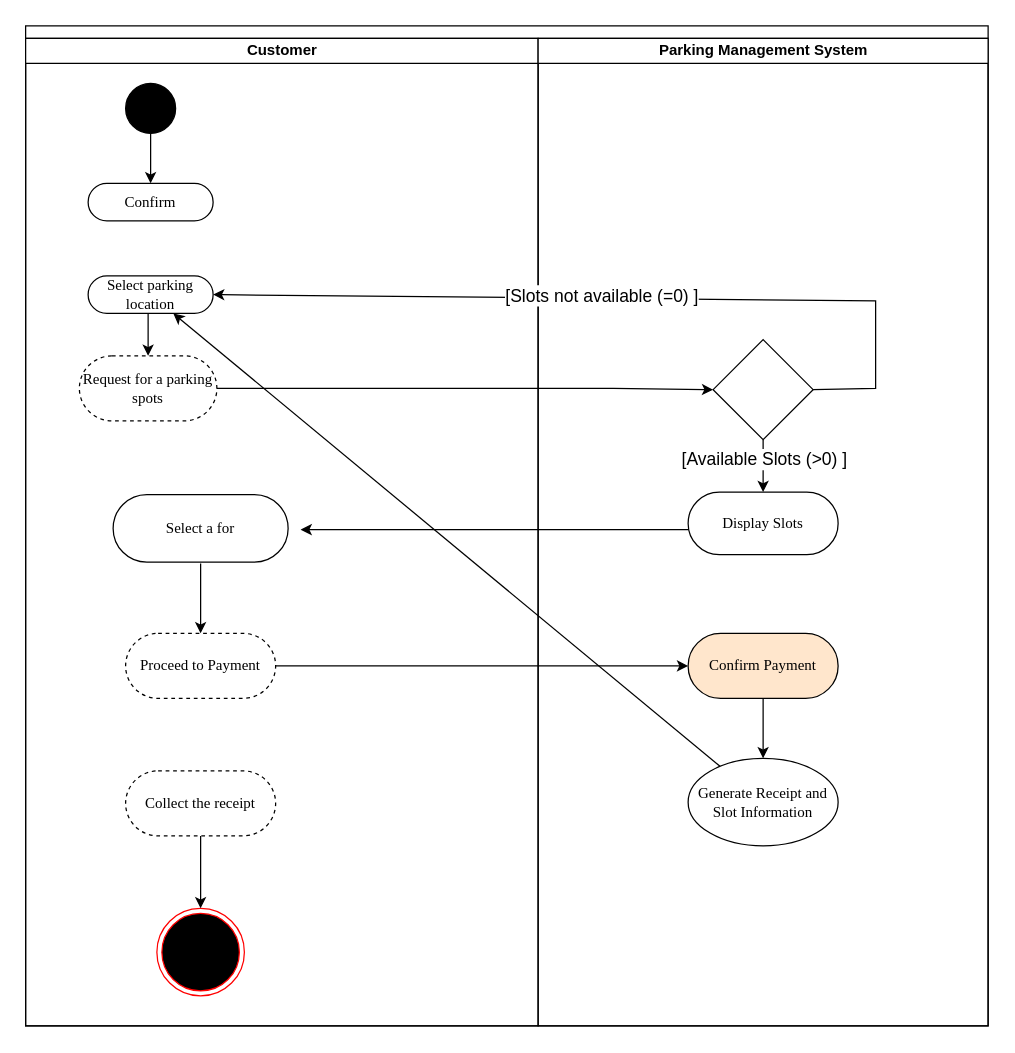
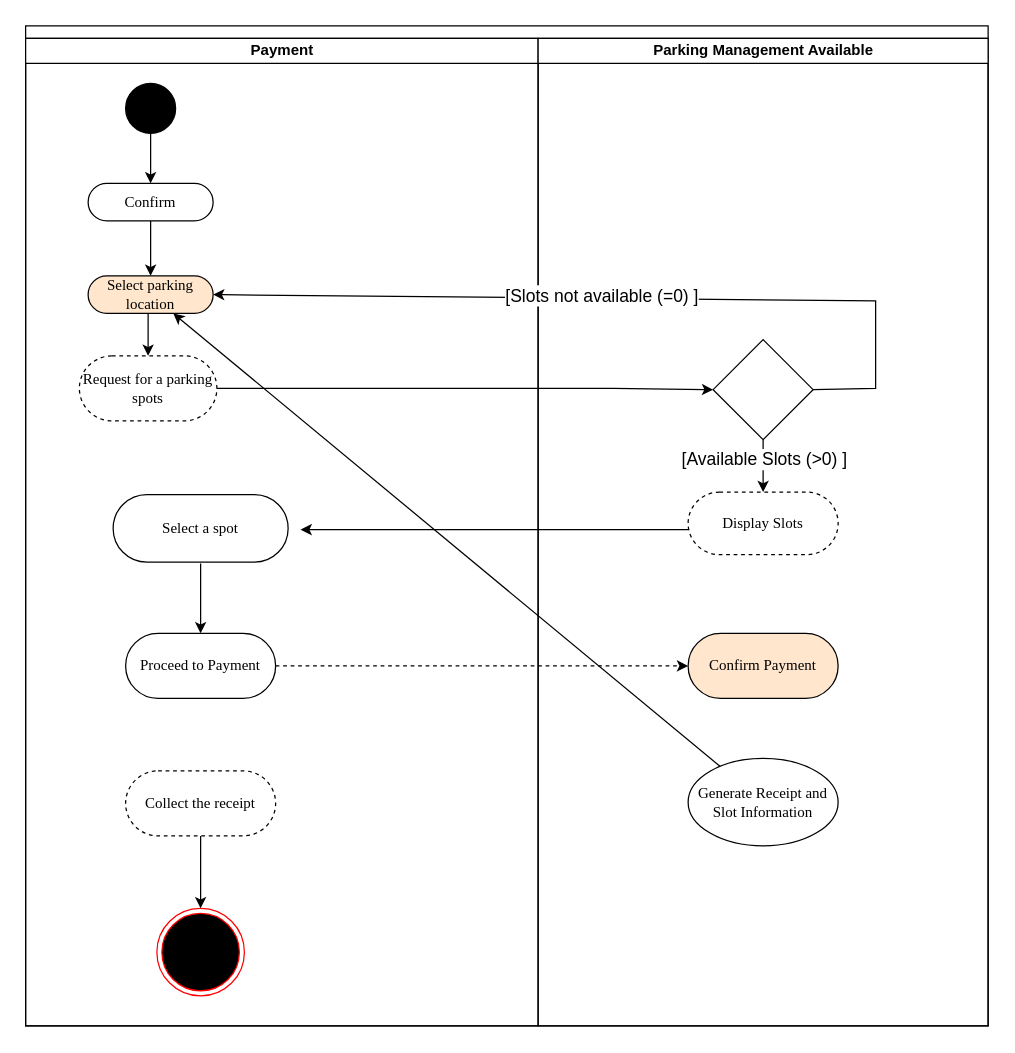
  <mxCell id="0" />
  <mxCell id="1" parent="0" />
  <mxCell id="2" value="" style="swimlane;html=1;childLayout=stackLayout;startSize=10;rounded=0;shadow=0;comic=0;labelBackgroundColor=none;strokeWidth=1;fontFamily=Verdana;fontSize=12;align=center;" parent="1" vertex="1"><mxGeometry x="20" y="20" width="770" height="800" as="geometry" /></mxCell>
- <mxCell id="3" value="Customer" style="swimlane;html=1;startSize=20;" parent="2" vertex="1"><mxGeometry y="10" width="410" height="790" as="geometry" /></mxCell>
+ <mxCell id="3" value="Payment" style="swimlane;html=1;startSize=20;" parent="2" vertex="1"><mxGeometry y="10" width="410" height="790" as="geometry" /></mxCell>
  <mxCell id="4" value="" style="ellipse;whiteSpace=wrap;html=1;rounded=0;shadow=0;comic=0;labelBackgroundColor=none;strokeWidth=1;fillColor=#000000;fontFamily=Verdana;fontSize=12;align=center;" parent="3" vertex="1"><mxGeometry x="80" y="36" width="40" height="40" as="geometry" /></mxCell>
  <mxCell id="5" value="Confirm" style="rounded=1;whiteSpace=wrap;html=1;shadow=0;comic=0;labelBackgroundColor=none;strokeWidth=1;fontFamily=Verdana;fontSize=12;align=center;arcSize=50;" parent="3" vertex="1"><mxGeometry x="50" y="116" width="100" height="30" as="geometry" /></mxCell>
  <mxCell id="6" value="" style="endArrow=classic;html=1;rounded=0;entryX=0.5;entryY=0;entryDx=0;entryDy=0;" parent="3" source="4" target="5" edge="1"><mxGeometry width="50" height="50" relative="1" as="geometry"><mxPoint x="100" y="80" as="sourcePoint" /><mxPoint x="150" y="30" as="targetPoint" /></mxGeometry></mxCell>
- <mxCell id="7" value="Select a for" style="rounded=1;whiteSpace=wrap;html=1;shadow=0;comic=0;labelBackgroundColor=none;strokeWidth=1;fontFamily=Verdana;fontSize=12;align=center;arcSize=50;" parent="3" vertex="1"><mxGeometry x="70" y="365" width="140" height="54" as="geometry" /></mxCell>
+ <mxCell id="7" value="Select a spot" style="rounded=1;whiteSpace=wrap;html=1;shadow=0;comic=0;labelBackgroundColor=none;strokeWidth=1;fontFamily=Verdana;fontSize=12;align=center;arcSize=50;" parent="3" vertex="1"><mxGeometry x="70" y="365" width="140" height="54" as="geometry" /></mxCell>
  <mxCell id="8" value="Collect the receipt" style="rounded=1;whiteSpace=wrap;html=1;shadow=0;comic=0;labelBackgroundColor=none;strokeWidth=1;fontFamily=Verdana;fontSize=12;align=center;arcSize=50;dashed=1;" parent="3" vertex="1"><mxGeometry x="80" y="586" width="120" height="52" as="geometry" /></mxCell>
  <mxCell id="9" value="" style="ellipse;shape=endState;fillColor=#000000;strokeColor=#ff0000" parent="3" vertex="1"><mxGeometry x="105" y="696" width="70" height="70" as="geometry" /></mxCell>
  <mxCell id="10" value="" style="endArrow=classic;html=1;rounded=0;exitX=0.5;exitY=1;exitDx=0;exitDy=0;entryX=0.5;entryY=0;entryDx=0;entryDy=0;" parent="3" source="8" target="9" edge="1"><mxGeometry width="50" height="50" relative="1" as="geometry"><mxPoint x="640" y="486" as="sourcePoint" /><mxPoint x="690" y="436" as="targetPoint" /></mxGeometry></mxCell>
- <mxCell id="11" value="Select parking location" style="rounded=1;whiteSpace=wrap;html=1;shadow=0;comic=0;labelBackgroundColor=none;strokeWidth=1;fontFamily=Verdana;fontSize=12;align=center;arcSize=50;" parent="3" vertex="1"><mxGeometry x="50" y="190" width="100" height="30" as="geometry" /></mxCell>
- <mxCell id="13" value="Parking Management System" style="swimlane;html=1;startSize=20;" parent="2" vertex="1"><mxGeometry x="410" y="10" width="360" height="790" as="geometry" /></mxCell>
+ <mxCell id="11" value="Select parking location" style="rounded=1;whiteSpace=wrap;html=1;shadow=0;comic=0;labelBackgroundColor=none;strokeWidth=1;fontFamily=Verdana;fontSize=12;align=center;arcSize=50;fillColor=#ffe6cc;" parent="3" vertex="1"><mxGeometry x="50" y="190" width="100" height="30" as="geometry" /></mxCell>
+ <mxCell id="12" value="" style="endArrow=classic;html=1;rounded=0;exitX=0.5;exitY=1;exitDx=0;exitDy=0;" parent="3" source="5" target="11" edge="1"><mxGeometry width="50" height="50" relative="1" as="geometry"><mxPoint x="720" y="390" as="sourcePoint" /><mxPoint x="770" y="340" as="targetPoint" /></mxGeometry></mxCell>
+ <mxCell id="13" value="Parking Management Available" style="swimlane;html=1;startSize=20;" parent="2" vertex="1"><mxGeometry x="410" y="10" width="360" height="790" as="geometry" /></mxCell>
  <mxCell id="14" value="" style="rhombus;whiteSpace=wrap;html=1;" parent="13" vertex="1"><mxGeometry x="140" y="241" width="80" height="80" as="geometry" /></mxCell>
- <mxCell id="15" value="Display Slots" style="rounded=1;whiteSpace=wrap;html=1;shadow=0;comic=0;labelBackgroundColor=none;strokeWidth=1;fontFamily=Verdana;fontSize=12;align=center;arcSize=50;" parent="13" vertex="1"><mxGeometry x="120" y="363" width="120" height="50" as="geometry" /></mxCell>
+ <mxCell id="15" value="Display Slots" style="rounded=1;whiteSpace=wrap;html=1;shadow=0;comic=0;labelBackgroundColor=none;strokeWidth=1;fontFamily=Verdana;fontSize=12;align=center;arcSize=50;dashed=1;" parent="13" vertex="1"><mxGeometry x="120" y="363" width="120" height="50" as="geometry" /></mxCell>
  <mxCell id="16" value="" style="endArrow=classic;html=1;rounded=0;entryX=0.5;entryY=0;entryDx=0;entryDy=0;exitX=0.5;exitY=1;exitDx=0;exitDy=0;" parent="13" source="14" target="15" edge="1"><mxGeometry width="50" height="50" relative="1" as="geometry"><mxPoint x="180" y="353" as="sourcePoint" /><mxPoint x="190" y="279" as="targetPoint" /></mxGeometry></mxCell>
  <mxCell id="17" value="&lt;font style=&quot;font-size: 14px;&quot;&gt;[Available Slots (&amp;gt;0) ]&lt;/font&gt;" style="edgeLabel;html=1;align=center;verticalAlign=middle;resizable=0;points=[];" parent="16" vertex="1" connectable="0"><mxGeometry x="-0.295" relative="1" as="geometry"><mxPoint as="offset" /></mxGeometry></mxCell>
  <mxCell id="18" value="" style="endArrow=classic;html=1;rounded=0;entryX=1;entryY=0.5;entryDx=0;entryDy=0;" parent="13" edge="1"><mxGeometry width="50" height="50" relative="1" as="geometry"><mxPoint x="120" y="393" as="sourcePoint" /><mxPoint x="-190" y="393.0" as="targetPoint" /></mxGeometry></mxCell>
  <mxCell id="19" value="Confirm Payment" style="rounded=1;whiteSpace=wrap;html=1;shadow=0;comic=0;labelBackgroundColor=none;strokeWidth=1;fontFamily=Verdana;fontSize=12;align=center;arcSize=50;fillColor=#ffe6cc;" parent="13" vertex="1"><mxGeometry x="120" y="476" width="120" height="52" as="geometry" /></mxCell>
  <mxCell id="20" value="Generate Receipt and Slot Information" style="ellipse;whiteSpace=wrap;html=1;shadow=0;comic=0;labelBackgroundColor=none;strokeWidth=1;fontFamily=Verdana;fontSize=12;align=center;arcSize=50;" parent="13" vertex="1"><mxGeometry x="120" y="576" width="120" height="70" as="geometry" /></mxCell>
- <mxCell id="21" value="" style="endArrow=classic;html=1;rounded=0;exitX=0.5;exitY=1;exitDx=0;exitDy=0;entryX=0.5;entryY=0;entryDx=0;entryDy=0;" parent="13" source="19" target="20" edge="1"><mxGeometry width="50" height="50" relative="1" as="geometry"><mxPoint x="240" y="566" as="sourcePoint" /><mxPoint x="290" y="516" as="targetPoint" /></mxGeometry></mxCell>
  <mxCell id="22" value="" style="endArrow=classic;html=1;rounded=0;" parent="2" source="20" target="11" edge="1"><mxGeometry width="50" height="50" relative="1" as="geometry"><mxPoint x="640" y="506" as="sourcePoint" /><mxPoint x="690" y="456" as="targetPoint" /></mxGeometry></mxCell>
  <mxCell id="23" value="" style="endArrow=classic;html=1;rounded=0;entryX=1;entryY=0.5;entryDx=0;entryDy=0;exitX=1;exitY=0.5;exitDx=0;exitDy=0;" parent="2" source="14" target="11" edge="1"><mxGeometry width="50" height="50" relative="1" as="geometry"><mxPoint x="620" y="349" as="sourcePoint" /><mxPoint x="685" y="439" as="targetPoint" /><Array as="points"><mxPoint x="680" y="290" /><mxPoint x="680" y="220" /></Array></mxGeometry></mxCell>
  <mxCell id="24" value="&lt;font style=&quot;font-size: 14px;&quot;&gt;[Slots not available (=0) ]&lt;/font&gt;" style="edgeLabel;html=1;align=center;verticalAlign=middle;resizable=0;points=[];" parent="23" vertex="1" connectable="0"><mxGeometry x="0.047" y="-2" relative="1" as="geometry"><mxPoint as="offset" /></mxGeometry></mxCell>
  <mxCell id="25" value="Request for a parking spots" style="rounded=1;whiteSpace=wrap;html=1;shadow=0;comic=0;labelBackgroundColor=none;strokeWidth=1;fontFamily=Verdana;fontSize=12;align=center;arcSize=50;dashed=1;" parent="1" vertex="1"><mxGeometry x="63" y="284" width="110" height="52" as="geometry" /></mxCell>
  <mxCell id="26" value="" style="endArrow=classic;html=1;rounded=0;exitX=1;exitY=0.5;exitDx=0;exitDy=0;entryX=0;entryY=0.5;entryDx=0;entryDy=0;" parent="1" source="25" target="14" edge="1"><mxGeometry width="50" height="50" relative="1" as="geometry"><mxPoint x="470" y="226" as="sourcePoint" /><mxPoint x="480" y="310" as="targetPoint" /><Array as="points"><mxPoint x="490" y="310" /></Array></mxGeometry></mxCell>
- <mxCell id="27" value="Proceed to Payment" style="rounded=1;whiteSpace=wrap;html=1;shadow=0;comic=0;labelBackgroundColor=none;strokeWidth=1;fontFamily=Verdana;fontSize=12;align=center;arcSize=50;dashed=1;" parent="1" vertex="1"><mxGeometry x="100" y="506" width="120" height="52" as="geometry" /></mxCell>
+ <mxCell id="27" value="Proceed to Payment" style="rounded=1;whiteSpace=wrap;html=1;shadow=0;comic=0;labelBackgroundColor=none;strokeWidth=1;fontFamily=Verdana;fontSize=12;align=center;arcSize=50;" parent="1" vertex="1"><mxGeometry x="100" y="506" width="120" height="52" as="geometry" /></mxCell>
  <mxCell id="28" value="" style="endArrow=classic;html=1;rounded=0;entryX=0.5;entryY=0;entryDx=0;entryDy=0;exitX=0.5;exitY=1;exitDx=0;exitDy=0;" parent="1" target="27" edge="1"><mxGeometry width="50" height="50" relative="1" as="geometry"><mxPoint x="160" y="450" as="sourcePoint" /><mxPoint x="200" y="503" as="targetPoint" /></mxGeometry></mxCell>
- <mxCell id="29" value="" style="endArrow=classic;html=1;rounded=0;entryX=0;entryY=0.5;entryDx=0;entryDy=0;exitX=1;exitY=0.5;exitDx=0;exitDy=0;" parent="1" source="27" target="19" edge="1"><mxGeometry width="50" height="50" relative="1" as="geometry"><mxPoint x="450" y="336" as="sourcePoint" /><mxPoint x="500" y="286" as="targetPoint" /></mxGeometry></mxCell>
+ <mxCell id="29" value="" style="endArrow=classic;html=1;rounded=0;entryX=0;entryY=0.5;entryDx=0;entryDy=0;exitX=1;exitY=0.5;exitDx=0;exitDy=0;dashed=1;" parent="1" source="27" target="19" edge="1"><mxGeometry width="50" height="50" relative="1" as="geometry"><mxPoint x="450" y="336" as="sourcePoint" /><mxPoint x="500" y="286" as="targetPoint" /></mxGeometry></mxCell>
  <mxCell id="30" value="" style="endArrow=classic;html=1;rounded=0;exitX=0.5;exitY=1;exitDx=0;exitDy=0;entryX=0.5;entryY=0;entryDx=0;entryDy=0;" parent="1" target="25" edge="1"><mxGeometry width="50" height="50" relative="1" as="geometry"><mxPoint x="118" y="250" as="sourcePoint" /><mxPoint x="120.833" y="284" as="targetPoint" /></mxGeometry></mxCell>
